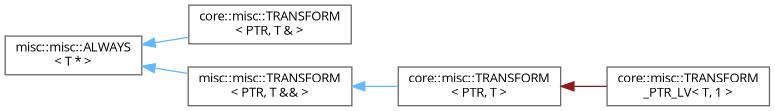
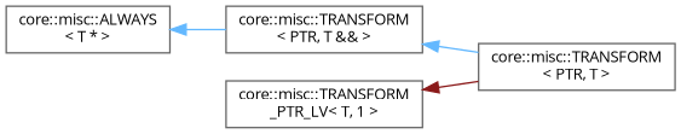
  digraph {
    fontname="Open Sans"
    rankdir=LR
    node [color=grey40 fillcolor=white fontname="Open Sans" fontsize=10 shape=box style=filled]
    edge [color=steelblue1 dir=back fontname="Open Sans" fontsize=10 labelfontname=Helvetica labelfontsize=10 style=solid]
-   n1 [height=0.2 label="misc::misc::ALWAYS\l\< T * \>" width=0.4]
-   n2 [height=0.2 label="core::misc::TRANSFORM\l\< PTR, T & \>" width=0.4]
-   n3 [height=0.2 label="misc::misc::TRANSFORM\l\< PTR, T && \>" width=0.4]
+   n1 [height=0.2 label="core::misc::ALWAYS\l\< T * \>" width=0.4]
+   n3 [height=0.2 label="core::misc::TRANSFORM\l\< PTR, T && \>" width=0.4]
    n4 [height=0.2 label="core::misc::TRANSFORM\l\< PTR, T \>" width=0.4]
    n5 [height=0.2 label="core::misc::TRANSFORM\l_PTR_LV\< T, 1 \>" width=0.4]
-   n1 -> n2
    n1 -> n3
    n3 -> n4
-   n4 -> n5 [color=firebrick4]
+   n5 -> n4 [color=firebrick4]
  }
